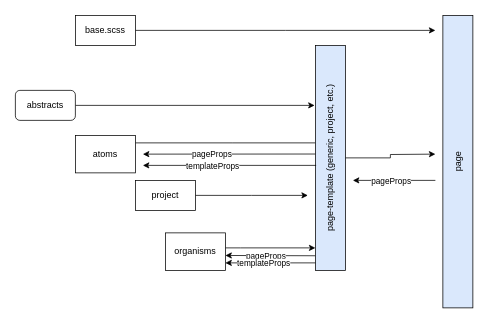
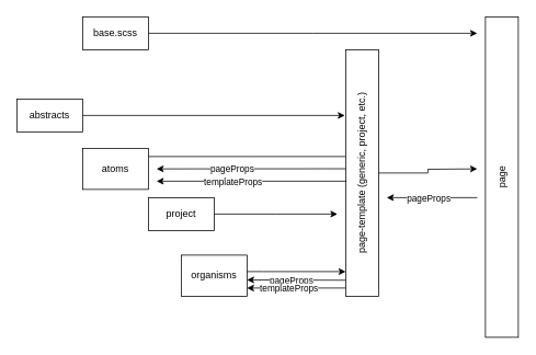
  <mxCell id="0" />
  <mxCell id="1" parent="0" />
  <mxCell id="2" style="edgeStyle=orthogonalEdgeStyle;rounded=0;orthogonalLoop=1;jettySize=auto;html=1;" edge="1" parent="1" source="3"><mxGeometry relative="1" as="geometry"><mxPoint x="580" y="40" as="targetPoint" /></mxGeometry></mxCell>
  <mxCell id="3" value="base.scss" style="whiteSpace=wrap;html=1;" vertex="1" parent="1"><mxGeometry x="100" y="20" width="80" height="40" as="geometry" /></mxCell>
  <mxCell id="4" style="edgeStyle=orthogonalEdgeStyle;rounded=0;orthogonalLoop=1;jettySize=auto;html=1;" edge="1" parent="1" source="5"><mxGeometry relative="1" as="geometry"><mxPoint x="419" y="140" as="targetPoint" /></mxGeometry></mxCell>
- <mxCell id="5" value="abstracts" style="whiteSpace=wrap;html=1;rounded=1;" vertex="1" parent="1"><mxGeometry x="20" y="120" width="80" height="40" as="geometry" /></mxCell>
+ <mxCell id="5" value="abstracts" style="whiteSpace=wrap;html=1;" vertex="1" parent="1"><mxGeometry x="20" y="120" width="80" height="40" as="geometry" /></mxCell>
  <mxCell id="6" style="edgeStyle=orthogonalEdgeStyle;rounded=0;orthogonalLoop=1;jettySize=auto;html=1;endArrow=none;" edge="1" parent="1" source="7" target="13"><mxGeometry relative="1" as="geometry"><Array as="points"><mxPoint x="310" y="190" /><mxPoint x="310" y="190" /></Array></mxGeometry></mxCell>
  <mxCell id="7" value="atoms" style="whiteSpace=wrap;html=1;" vertex="1" parent="1"><mxGeometry x="100" y="180" width="80" height="50" as="geometry" /></mxCell>
  <mxCell id="8" style="edgeStyle=orthogonalEdgeStyle;rounded=0;orthogonalLoop=1;jettySize=auto;html=1;" edge="1" parent="1" source="9"><mxGeometry relative="1" as="geometry"><mxPoint x="410" y="260" as="targetPoint" /></mxGeometry></mxCell>
  <mxCell id="9" value="project" style="whiteSpace=wrap;html=1;" vertex="1" parent="1"><mxGeometry x="180" y="240" width="80" height="40" as="geometry" /></mxCell>
  <mxCell id="10" style="edgeStyle=orthogonalEdgeStyle;rounded=0;orthogonalLoop=1;jettySize=auto;html=1;" edge="1" parent="1" source="11"><mxGeometry relative="1" as="geometry"><mxPoint x="420" y="330" as="targetPoint" /><Array as="points"><mxPoint x="320" y="330" /><mxPoint x="320" y="330" /></Array></mxGeometry></mxCell>
  <mxCell id="11" value="organisms" style="whiteSpace=wrap;html=1;" vertex="1" parent="1"><mxGeometry x="220" y="310" width="80" height="50" as="geometry" /></mxCell>
  <mxCell id="12" style="edgeStyle=orthogonalEdgeStyle;rounded=0;orthogonalLoop=1;jettySize=auto;html=1;" edge="1" parent="1" source="13"><mxGeometry relative="1" as="geometry"><mxPoint x="580" y="205" as="targetPoint" /></mxGeometry></mxCell>
- <mxCell id="13" value="page-template (generic, project, etc.)" style="whiteSpace=wrap;html=1;verticalAlign=middle;horizontal=0;fillColor=#dae8fc;" vertex="1" parent="1"><mxGeometry x="420" y="60" width="40" height="300" as="geometry" /></mxCell>
- <mxCell id="14" value="page" style="whiteSpace=wrap;html=1;verticalAlign=middle;horizontal=0;fillColor=#dae8fc;" vertex="1" parent="1"><mxGeometry x="590" y="20" width="40" height="390" as="geometry" /></mxCell>
+ <mxCell id="13" value="page-template (generic, project, etc.)" style="whiteSpace=wrap;html=1;verticalAlign=middle;horizontal=0;" vertex="1" parent="1"><mxGeometry x="420" y="60" width="40" height="300" as="geometry" /></mxCell>
+ <mxCell id="14" value="page" style="whiteSpace=wrap;html=1;verticalAlign=middle;horizontal=0;" vertex="1" parent="1"><mxGeometry x="590" y="20" width="40" height="390" as="geometry" /></mxCell>
  <mxCell id="15" value="" style="endArrow=classic;html=1;" edge="1" parent="1"><mxGeometry width="50" height="50" relative="1" as="geometry"><mxPoint x="580" y="240" as="sourcePoint" /><mxPoint x="470" y="240" as="targetPoint" /></mxGeometry></mxCell>
  <mxCell id="16" value="pageProps" style="edgeLabel;html=1;align=center;verticalAlign=middle;resizable=0;points=[];" vertex="1" connectable="0" parent="15"><mxGeometry x="0.309" y="1" relative="1" as="geometry"><mxPoint x="12" y="-1" as="offset" /></mxGeometry></mxCell>
  <mxCell id="17" value="" style="endArrow=classic;html=1;" edge="1" parent="1"><mxGeometry width="50" height="50" relative="1" as="geometry"><mxPoint x="420" y="204.86" as="sourcePoint" /><mxPoint x="190" y="205" as="targetPoint" /></mxGeometry></mxCell>
  <mxCell id="18" value="pageProps" style="edgeLabel;html=1;align=center;verticalAlign=middle;resizable=0;points=[];" vertex="1" connectable="0" parent="17"><mxGeometry x="0.309" y="1" relative="1" as="geometry"><mxPoint x="12" y="-1" as="offset" /></mxGeometry></mxCell>
  <mxCell id="19" value="" style="endArrow=classic;html=1;" edge="1" parent="1"><mxGeometry width="50" height="50" relative="1" as="geometry"><mxPoint x="421" y="220" as="sourcePoint" /><mxPoint x="190" y="220" as="targetPoint" /></mxGeometry></mxCell>
  <mxCell id="20" value="templateProps" style="edgeLabel;html=1;align=center;verticalAlign=middle;resizable=0;points=[];" vertex="1" connectable="0" parent="19"><mxGeometry x="0.309" y="1" relative="1" as="geometry"><mxPoint x="12" y="-1" as="offset" /></mxGeometry></mxCell>
  <mxCell id="21" value="" style="endArrow=classic;html=1;exitX=-0.006;exitY=0.935;exitDx=0;exitDy=0;exitPerimeter=0;" edge="1" parent="1" source="13"><mxGeometry width="50" height="50" relative="1" as="geometry"><mxPoint x="370" y="340" as="sourcePoint" /><mxPoint x="300" y="340.14" as="targetPoint" /></mxGeometry></mxCell>
  <mxCell id="22" value="pageProps" style="edgeLabel;html=1;align=center;verticalAlign=middle;resizable=0;points=[];" vertex="1" connectable="0" parent="21"><mxGeometry x="0.309" y="1" relative="1" as="geometry"><mxPoint x="12" y="-1" as="offset" /></mxGeometry></mxCell>
  <mxCell id="23" value="" style="endArrow=classic;html=1;" edge="1" parent="1"><mxGeometry width="50" height="50" relative="1" as="geometry"><mxPoint x="420" y="350" as="sourcePoint" /><mxPoint x="300" y="350" as="targetPoint" /></mxGeometry></mxCell>
  <mxCell id="24" value="templateProps" style="edgeLabel;html=1;align=center;verticalAlign=middle;resizable=0;points=[];" vertex="1" connectable="0" parent="23"><mxGeometry x="0.309" y="1" relative="1" as="geometry"><mxPoint x="9" y="-1" as="offset" /></mxGeometry></mxCell>
